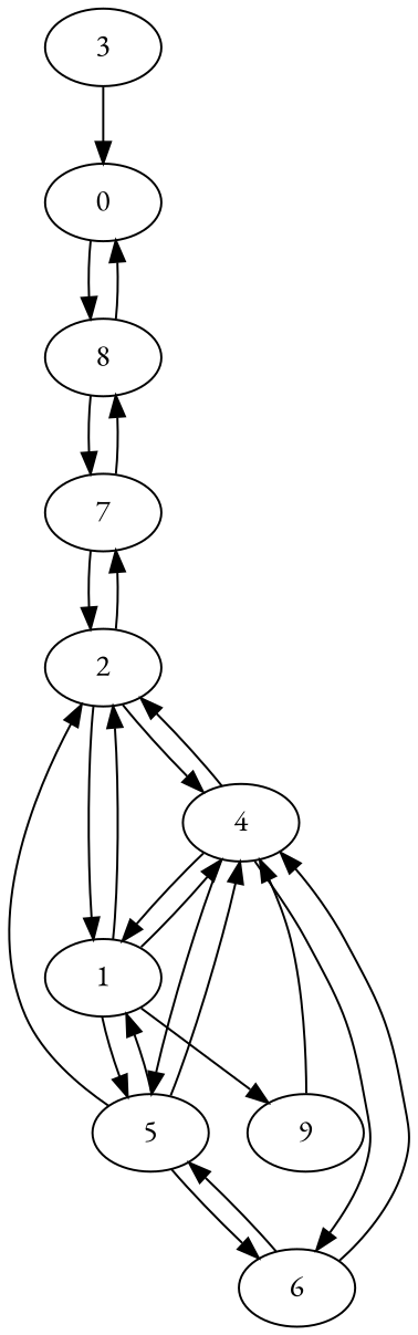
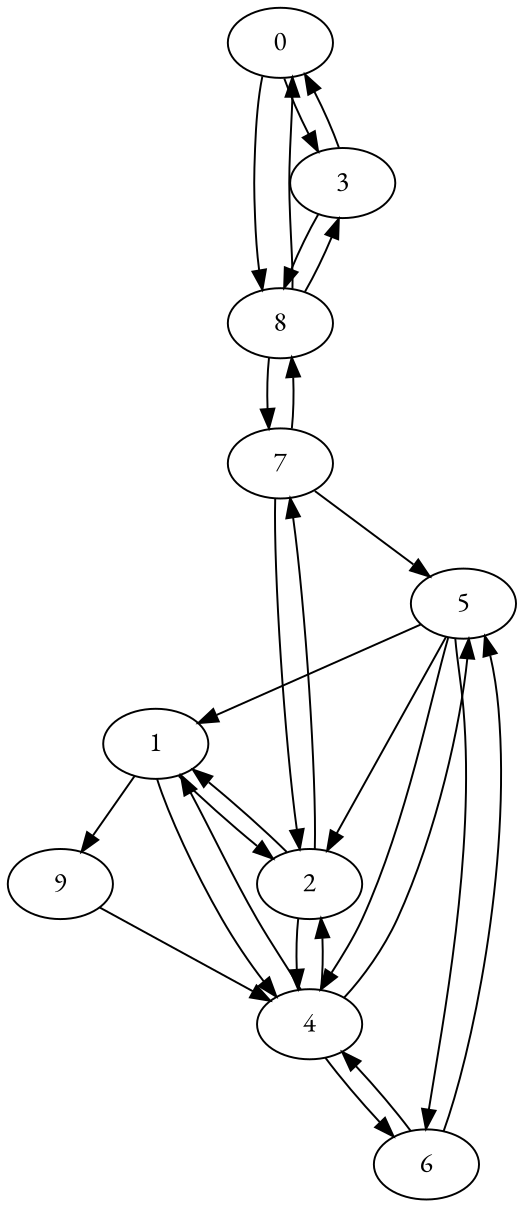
  digraph {
    fontname="EB Garamond"
    node [fontname="EB Garamond"]
    edge [fontname="EB Garamond"]
    0
    3
    8
    7
    1
    2
    4
    5
    9
    6
+   0 -> 3
    0 -> 8
    3 -> 0
+   3 -> 8
    8 -> 0
+   8 -> 3
    8 -> 7
    7 -> 8
    7 -> 2
    1 -> 2
    1 -> 4
-   1 -> 5
+   7 -> 5
    1 -> 9
    2 -> 7
    2 -> 1
    2 -> 4
    4 -> 1
    4 -> 2
    4 -> 5
    4 -> 6
    5 -> 1
    5 -> 2
    5 -> 4
    5 -> 6
    9 -> 4
    6 -> 4
    6 -> 5
  }
